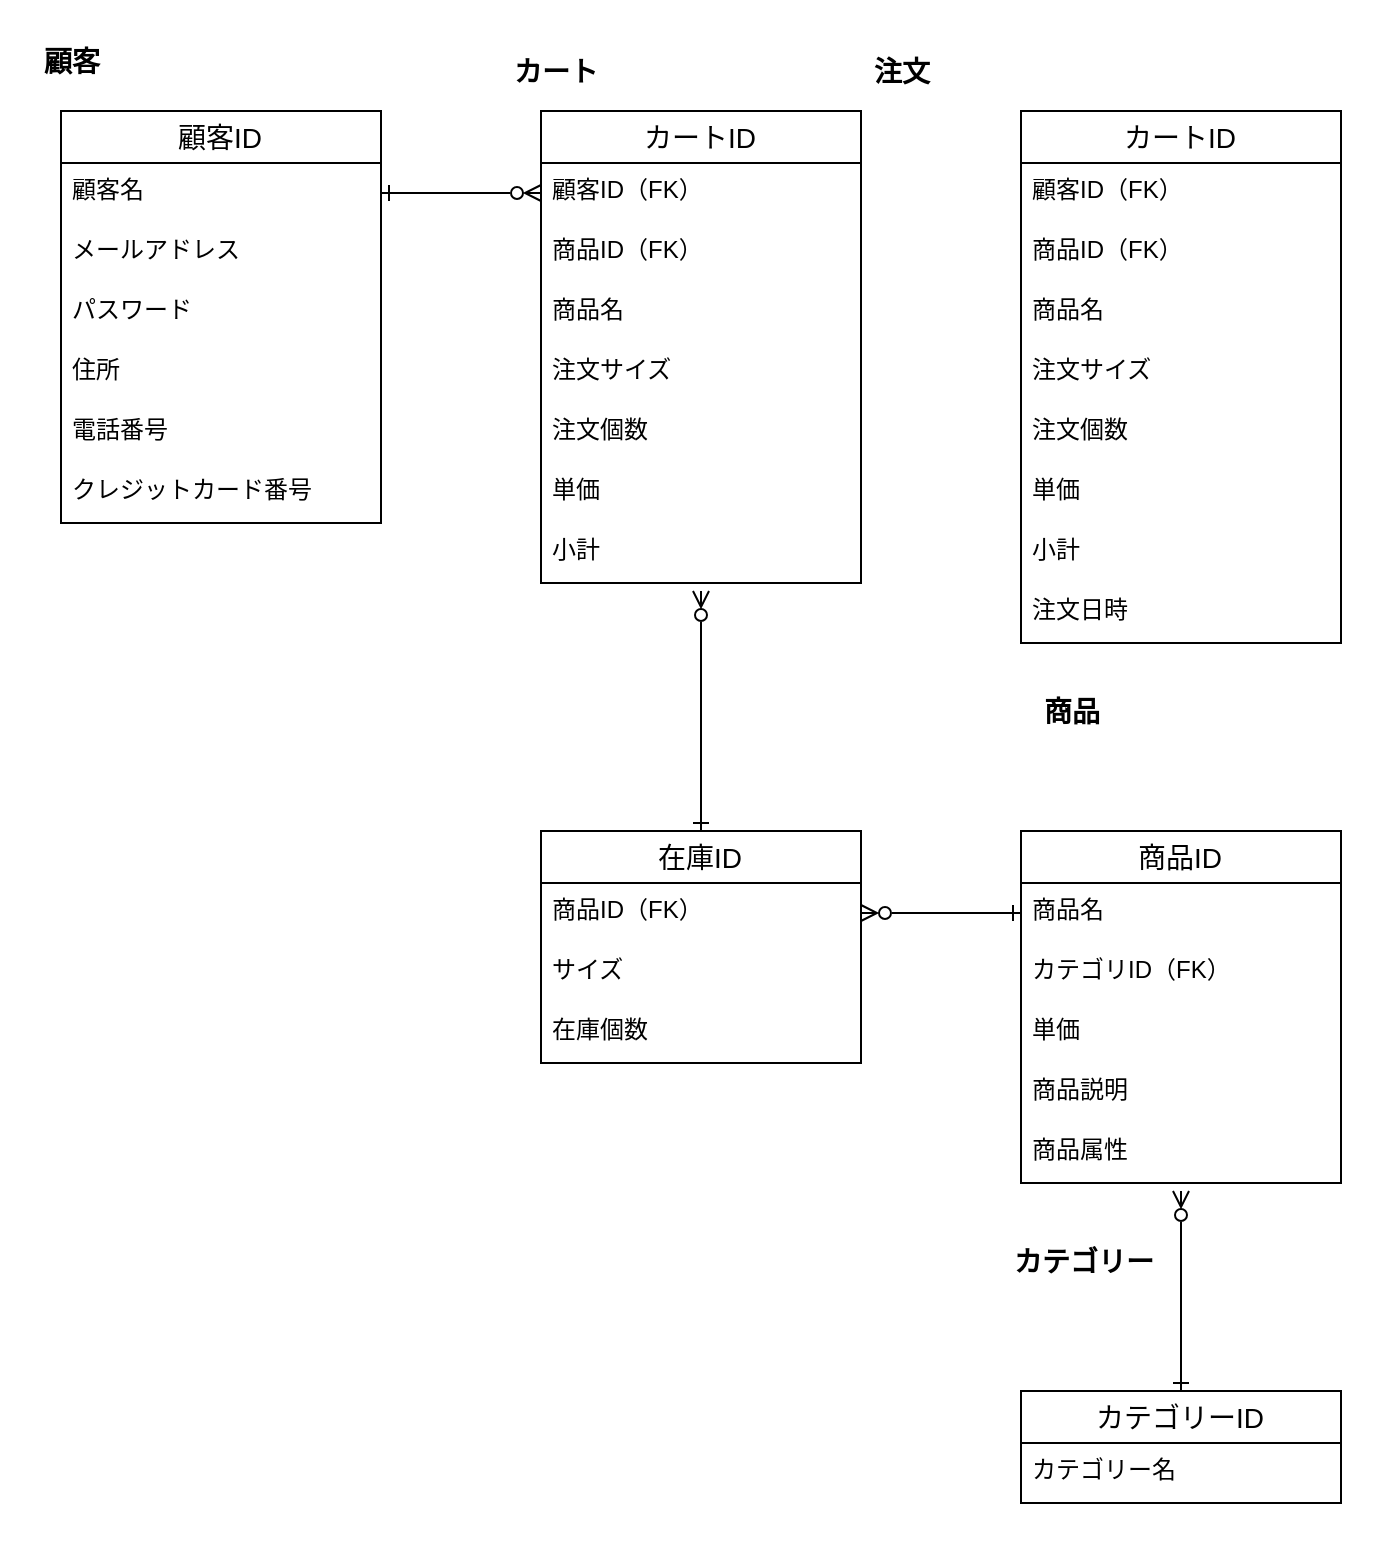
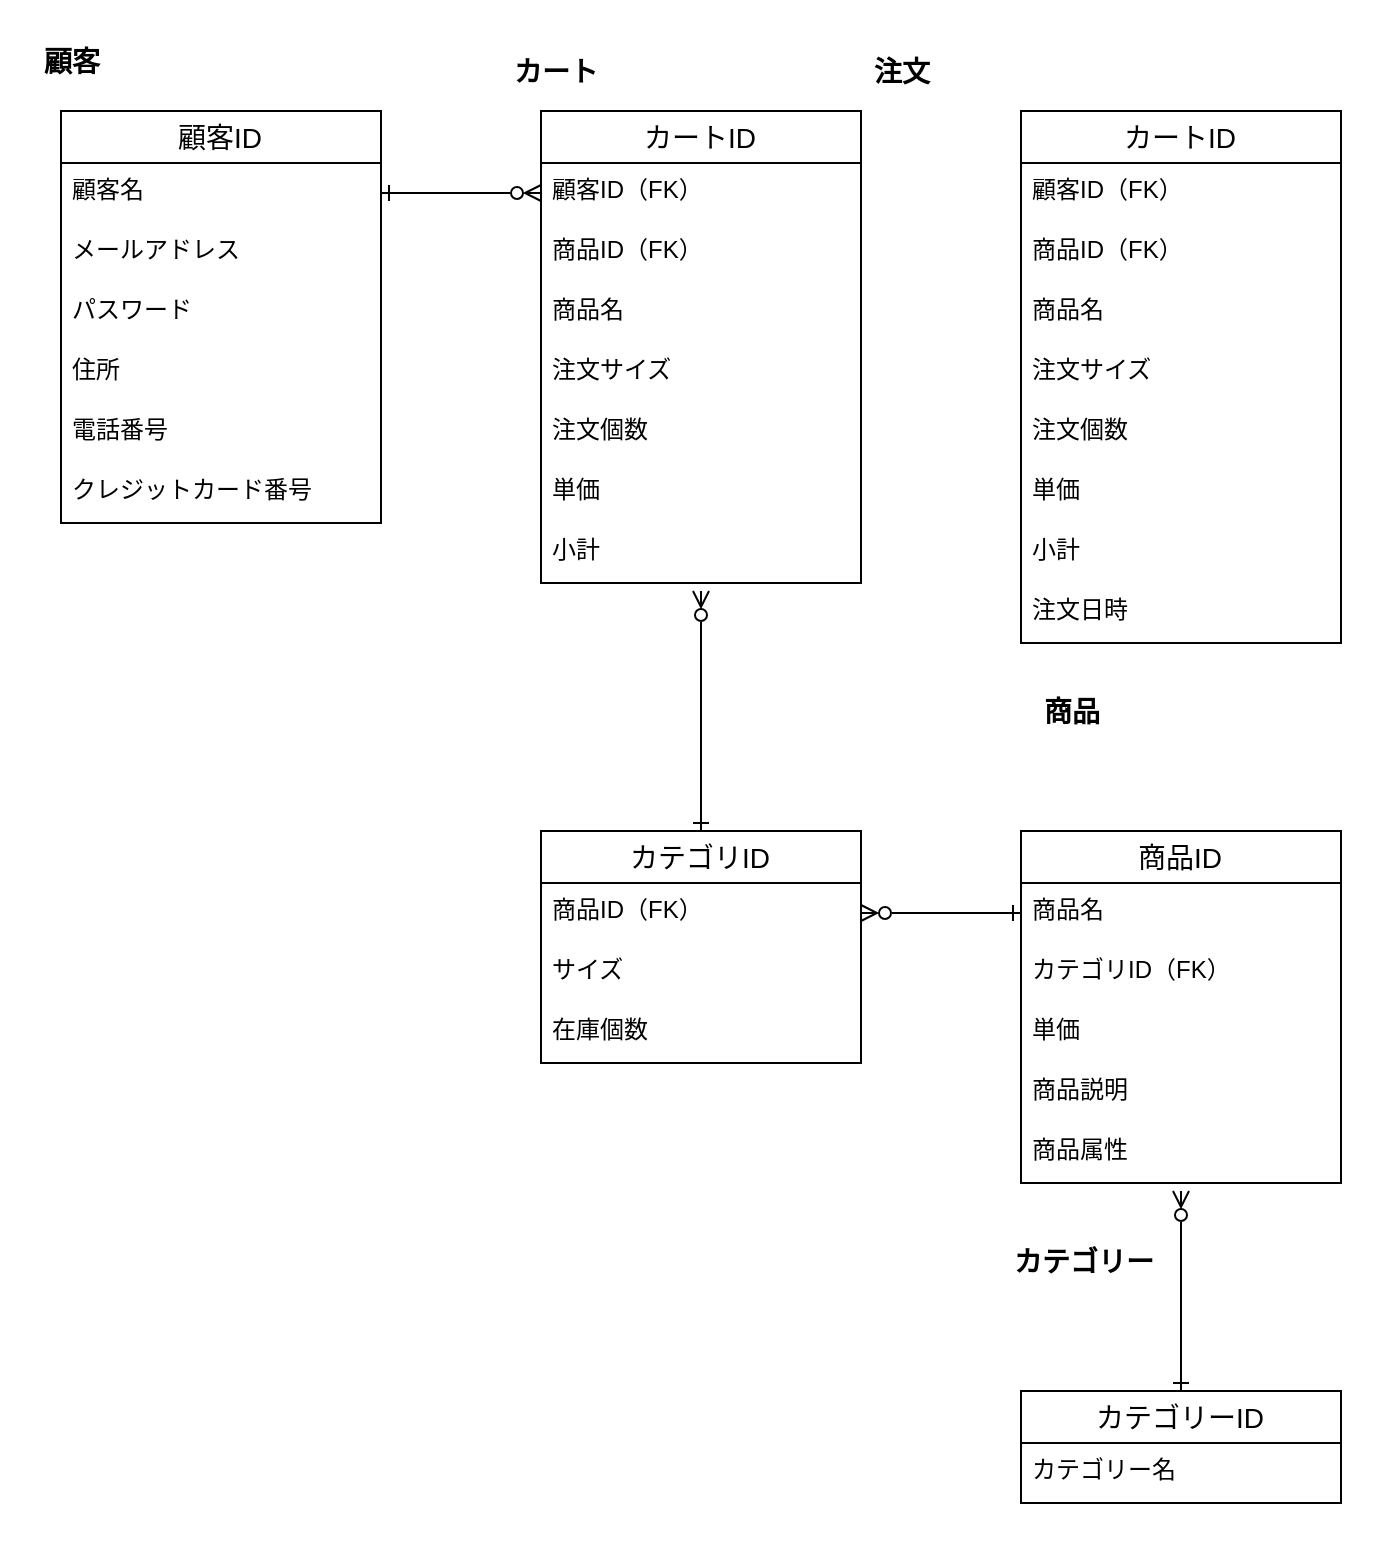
  <mxCell id="0" />
  <mxCell id="1" parent="0" />
  <mxCell id="2" value="顧客ID" style="swimlane;fontStyle=0;childLayout=stackLayout;horizontal=1;startSize=26;horizontalStack=0;resizeParent=1;resizeParentMax=0;resizeLast=0;collapsible=1;marginBottom=0;align=center;fontSize=14;" parent="1" vertex="1"><mxGeometry x="30" y="55" width="160" height="206" as="geometry" /></mxCell>
  <mxCell id="3" value="顧客名" style="text;strokeColor=none;fillColor=none;spacingLeft=4;spacingRight=4;overflow=hidden;rotatable=0;points=[[0,0.5],[1,0.5]];portConstraint=eastwest;fontSize=12;" parent="2" vertex="1"><mxGeometry y="26" width="160" height="30" as="geometry" /></mxCell>
  <mxCell id="4" value="メールアドレス" style="text;strokeColor=none;fillColor=none;spacingLeft=4;spacingRight=4;overflow=hidden;rotatable=0;points=[[0,0.5],[1,0.5]];portConstraint=eastwest;fontSize=12;" parent="2" vertex="1"><mxGeometry y="56" width="160" height="30" as="geometry" /></mxCell>
  <mxCell id="5" value="パスワード" style="text;strokeColor=none;fillColor=none;spacingLeft=4;spacingRight=4;overflow=hidden;rotatable=0;points=[[0,0.5],[1,0.5]];portConstraint=eastwest;fontSize=12;" parent="2" vertex="1"><mxGeometry y="86" width="160" height="30" as="geometry" /></mxCell>
  <mxCell id="6" value="住所" style="text;strokeColor=none;fillColor=none;spacingLeft=4;spacingRight=4;overflow=hidden;rotatable=0;points=[[0,0.5],[1,0.5]];portConstraint=eastwest;fontSize=12;" parent="2" vertex="1"><mxGeometry y="116" width="160" height="30" as="geometry" /></mxCell>
  <mxCell id="7" value="電話番号" style="text;strokeColor=none;fillColor=none;spacingLeft=4;spacingRight=4;overflow=hidden;rotatable=0;points=[[0,0.5],[1,0.5]];portConstraint=eastwest;fontSize=12;" parent="2" vertex="1"><mxGeometry y="146" width="160" height="30" as="geometry" /></mxCell>
  <mxCell id="8" value="クレジットカード番号" style="text;strokeColor=none;fillColor=none;spacingLeft=4;spacingRight=4;overflow=hidden;rotatable=0;points=[[0,0.5],[1,0.5]];portConstraint=eastwest;fontSize=12;" parent="2" vertex="1"><mxGeometry y="176" width="160" height="30" as="geometry" /></mxCell>
  <mxCell id="9" value="&lt;font style=&quot;font-size: 14px&quot;&gt;&lt;b&gt;顧客&lt;/b&gt;&lt;/font&gt;" style="text;html=1;resizable=0;autosize=1;align=left;verticalAlign=middle;points=[];fillColor=none;strokeColor=none;rounded=0;fontSize=15;" parent="1" vertex="1"><mxGeometry x="20" y="20" width="40" height="20" as="geometry" /></mxCell>
  <mxCell id="10" value="カートID" style="swimlane;fontStyle=0;childLayout=stackLayout;horizontal=1;startSize=26;horizontalStack=0;resizeParent=1;resizeParentMax=0;resizeLast=0;collapsible=1;marginBottom=0;align=center;fontSize=14;" parent="1" vertex="1"><mxGeometry x="270" y="55" width="160" height="236" as="geometry" /></mxCell>
  <mxCell id="11" value="顧客ID（FK）" style="text;strokeColor=none;fillColor=none;spacingLeft=4;spacingRight=4;overflow=hidden;rotatable=0;points=[[0,0.5],[1,0.5]];portConstraint=eastwest;fontSize=12;" parent="10" vertex="1"><mxGeometry y="26" width="160" height="30" as="geometry" /></mxCell>
  <mxCell id="12" value="商品ID（FK）" style="text;strokeColor=none;fillColor=none;spacingLeft=4;spacingRight=4;overflow=hidden;rotatable=0;points=[[0,0.5],[1,0.5]];portConstraint=eastwest;fontSize=12;" parent="10" vertex="1"><mxGeometry y="56" width="160" height="30" as="geometry" /></mxCell>
  <mxCell id="13" value="商品名" style="text;strokeColor=none;fillColor=none;spacingLeft=4;spacingRight=4;overflow=hidden;rotatable=0;points=[[0,0.5],[1,0.5]];portConstraint=eastwest;fontSize=12;" parent="10" vertex="1"><mxGeometry y="86" width="160" height="30" as="geometry" /></mxCell>
  <mxCell id="14" value="注文サイズ" style="text;strokeColor=none;fillColor=none;spacingLeft=4;spacingRight=4;overflow=hidden;rotatable=0;points=[[0,0.5],[1,0.5]];portConstraint=eastwest;fontSize=12;" parent="10" vertex="1"><mxGeometry y="116" width="160" height="30" as="geometry" /></mxCell>
  <mxCell id="15" value="注文個数" style="text;strokeColor=none;fillColor=none;spacingLeft=4;spacingRight=4;overflow=hidden;rotatable=0;points=[[0,0.5],[1,0.5]];portConstraint=eastwest;fontSize=12;" parent="10" vertex="1"><mxGeometry y="146" width="160" height="30" as="geometry" /></mxCell>
  <mxCell id="16" value="単価" style="text;strokeColor=none;fillColor=none;spacingLeft=4;spacingRight=4;overflow=hidden;rotatable=0;points=[[0,0.5],[1,0.5]];portConstraint=eastwest;fontSize=12;" parent="10" vertex="1"><mxGeometry y="176" width="160" height="30" as="geometry" /></mxCell>
  <mxCell id="17" value="小計" style="text;strokeColor=none;fillColor=none;spacingLeft=4;spacingRight=4;overflow=hidden;rotatable=0;points=[[0,0.5],[1,0.5]];portConstraint=eastwest;fontSize=12;" parent="10" vertex="1"><mxGeometry y="206" width="160" height="30" as="geometry" /></mxCell>
  <mxCell id="18" value="&lt;font style=&quot;font-size: 14px&quot;&gt;&lt;b&gt;カート&lt;/b&gt;&lt;/font&gt;" style="text;html=1;resizable=0;autosize=1;align=left;verticalAlign=middle;points=[];fillColor=none;strokeColor=none;rounded=0;fontSize=15;" parent="1" vertex="1"><mxGeometry x="255" y="25" width="60" height="20" as="geometry" /></mxCell>
  <mxCell id="19" value="&lt;font style=&quot;font-size: 14px&quot;&gt;&lt;b&gt;注文&lt;/b&gt;&lt;/font&gt;" style="text;html=1;resizable=0;autosize=1;align=left;verticalAlign=middle;points=[];fillColor=none;strokeColor=none;rounded=0;fontSize=15;" parent="1" vertex="1"><mxGeometry x="435" y="25" width="40" height="20" as="geometry" /></mxCell>
  <mxCell id="20" value="商品ID" style="swimlane;fontStyle=0;childLayout=stackLayout;horizontal=1;startSize=26;horizontalStack=0;resizeParent=1;resizeParentMax=0;resizeLast=0;collapsible=1;marginBottom=0;align=center;fontSize=14;" parent="1" vertex="1"><mxGeometry x="510" y="415" width="160" height="176" as="geometry" /></mxCell>
  <mxCell id="21" value="商品名" style="text;strokeColor=none;fillColor=none;spacingLeft=4;spacingRight=4;overflow=hidden;rotatable=0;points=[[0,0.5],[1,0.5]];portConstraint=eastwest;fontSize=12;" parent="20" vertex="1"><mxGeometry y="26" width="160" height="30" as="geometry" /></mxCell>
  <mxCell id="22" value="カテゴリID（FK）" style="text;strokeColor=none;fillColor=none;spacingLeft=4;spacingRight=4;overflow=hidden;rotatable=0;points=[[0,0.5],[1,0.5]];portConstraint=eastwest;fontSize=12;" parent="20" vertex="1"><mxGeometry y="56" width="160" height="30" as="geometry" /></mxCell>
  <mxCell id="23" value="単価" style="text;strokeColor=none;fillColor=none;spacingLeft=4;spacingRight=4;overflow=hidden;rotatable=0;points=[[0,0.5],[1,0.5]];portConstraint=eastwest;fontSize=12;" parent="20" vertex="1"><mxGeometry y="86" width="160" height="30" as="geometry" /></mxCell>
  <mxCell id="24" value="商品説明" style="text;strokeColor=none;fillColor=none;spacingLeft=4;spacingRight=4;overflow=hidden;rotatable=0;points=[[0,0.5],[1,0.5]];portConstraint=eastwest;fontSize=12;" parent="20" vertex="1"><mxGeometry y="116" width="160" height="30" as="geometry" /></mxCell>
  <mxCell id="25" value="商品属性" style="text;strokeColor=none;fillColor=none;spacingLeft=4;spacingRight=4;overflow=hidden;rotatable=0;points=[[0,0.5],[1,0.5]];portConstraint=eastwest;fontSize=12;" vertex="1" parent="20"><mxGeometry y="146" width="160" height="30" as="geometry" /></mxCell>
  <mxCell id="26" value="&lt;span style=&quot;font-size: 14px&quot;&gt;&lt;b&gt;商品&lt;/b&gt;&lt;/span&gt;" style="text;html=1;resizable=0;autosize=1;align=left;verticalAlign=middle;points=[];fillColor=none;strokeColor=none;rounded=0;fontSize=15;" parent="1" vertex="1"><mxGeometry x="520" y="345" width="40" height="20" as="geometry" /></mxCell>
  <mxCell id="27" style="edgeStyle=orthogonalEdgeStyle;rounded=0;orthogonalLoop=1;jettySize=auto;html=1;exitX=0.5;exitY=0;exitDx=0;exitDy=0;startArrow=ERone;startFill=0;endArrow=ERzeroToMany;endFill=0;" parent="1" source="28" edge="1"><mxGeometry relative="1" as="geometry"><mxPoint x="590" y="595" as="targetPoint" /></mxGeometry></mxCell>
  <mxCell id="28" value="カテゴリーID" style="swimlane;fontStyle=0;childLayout=stackLayout;horizontal=1;startSize=26;horizontalStack=0;resizeParent=1;resizeParentMax=0;resizeLast=0;collapsible=1;marginBottom=0;align=center;fontSize=14;" parent="1" vertex="1"><mxGeometry x="510" y="695" width="160" height="56" as="geometry" /></mxCell>
  <mxCell id="29" value="カテゴリー名" style="text;strokeColor=none;fillColor=none;spacingLeft=4;spacingRight=4;overflow=hidden;rotatable=0;points=[[0,0.5],[1,0.5]];portConstraint=eastwest;fontSize=12;" parent="28" vertex="1"><mxGeometry y="26" width="160" height="30" as="geometry" /></mxCell>
  <mxCell id="30" value="&lt;span style=&quot;font-size: 14px&quot;&gt;&lt;b&gt;カテゴリー&lt;/b&gt;&lt;/span&gt;" style="text;html=1;resizable=0;autosize=1;align=left;verticalAlign=middle;points=[];fillColor=none;strokeColor=none;rounded=0;fontSize=15;" parent="1" vertex="1"><mxGeometry x="505" y="620" width="90" height="20" as="geometry" /></mxCell>
  <mxCell id="31" style="edgeStyle=orthogonalEdgeStyle;rounded=0;orthogonalLoop=1;jettySize=auto;html=1;exitX=0.5;exitY=0;exitDx=0;exitDy=0;endArrow=ERzeroToMany;endFill=0;startArrow=ERone;startFill=0;" parent="1" source="32" edge="1"><mxGeometry relative="1" as="geometry"><mxPoint x="350" y="295" as="targetPoint" /></mxGeometry></mxCell>
- <mxCell id="32" value="在庫ID" style="swimlane;fontStyle=0;childLayout=stackLayout;horizontal=1;startSize=26;horizontalStack=0;resizeParent=1;resizeParentMax=0;resizeLast=0;collapsible=1;marginBottom=0;align=center;fontSize=14;labelBackgroundColor=default;" parent="1" vertex="1"><mxGeometry x="270" y="415" width="160" height="116" as="geometry" /></mxCell>
+ <mxCell id="32" value="カテゴリID" style="swimlane;fontStyle=0;childLayout=stackLayout;horizontal=1;startSize=26;horizontalStack=0;resizeParent=1;resizeParentMax=0;resizeLast=0;collapsible=1;marginBottom=0;align=center;fontSize=14;labelBackgroundColor=default;" parent="1" vertex="1"><mxGeometry x="270" y="415" width="160" height="116" as="geometry" /></mxCell>
  <mxCell id="33" value="商品ID（FK）" style="text;strokeColor=none;fillColor=none;spacingLeft=4;spacingRight=4;overflow=hidden;rotatable=0;points=[[0,0.5],[1,0.5]];portConstraint=eastwest;fontSize=12;" parent="32" vertex="1"><mxGeometry y="26" width="160" height="30" as="geometry" /></mxCell>
  <mxCell id="34" value="サイズ" style="text;strokeColor=none;fillColor=none;spacingLeft=4;spacingRight=4;overflow=hidden;rotatable=0;points=[[0,0.5],[1,0.5]];portConstraint=eastwest;fontSize=12;" parent="32" vertex="1"><mxGeometry y="56" width="160" height="30" as="geometry" /></mxCell>
  <mxCell id="35" value="在庫個数" style="text;strokeColor=none;fillColor=none;spacingLeft=4;spacingRight=4;overflow=hidden;rotatable=0;points=[[0,0.5],[1,0.5]];portConstraint=eastwest;fontSize=12;" parent="32" vertex="1"><mxGeometry y="86" width="160" height="30" as="geometry" /></mxCell>
  <mxCell id="36" style="edgeStyle=orthogonalEdgeStyle;rounded=0;orthogonalLoop=1;jettySize=auto;html=1;exitX=1;exitY=0.5;exitDx=0;exitDy=0;entryX=0;entryY=0.5;entryDx=0;entryDy=0;endArrow=ERzeroToMany;endFill=0;startArrow=ERone;startFill=0;" parent="1" source="3" target="11" edge="1"><mxGeometry relative="1" as="geometry" /></mxCell>
  <mxCell id="37" value="カートID" style="swimlane;fontStyle=0;childLayout=stackLayout;horizontal=1;startSize=26;horizontalStack=0;resizeParent=1;resizeParentMax=0;resizeLast=0;collapsible=1;marginBottom=0;align=center;fontSize=14;" parent="1" vertex="1"><mxGeometry x="510" y="55" width="160" height="266" as="geometry" /></mxCell>
  <mxCell id="38" value="顧客ID（FK）" style="text;strokeColor=none;fillColor=none;spacingLeft=4;spacingRight=4;overflow=hidden;rotatable=0;points=[[0,0.5],[1,0.5]];portConstraint=eastwest;fontSize=12;" parent="37" vertex="1"><mxGeometry y="26" width="160" height="30" as="geometry" /></mxCell>
  <mxCell id="39" value="商品ID（FK）" style="text;strokeColor=none;fillColor=none;spacingLeft=4;spacingRight=4;overflow=hidden;rotatable=0;points=[[0,0.5],[1,0.5]];portConstraint=eastwest;fontSize=12;" parent="37" vertex="1"><mxGeometry y="56" width="160" height="30" as="geometry" /></mxCell>
  <mxCell id="40" value="商品名" style="text;strokeColor=none;fillColor=none;spacingLeft=4;spacingRight=4;overflow=hidden;rotatable=0;points=[[0,0.5],[1,0.5]];portConstraint=eastwest;fontSize=12;" parent="37" vertex="1"><mxGeometry y="86" width="160" height="30" as="geometry" /></mxCell>
  <mxCell id="41" value="注文サイズ" style="text;strokeColor=none;fillColor=none;spacingLeft=4;spacingRight=4;overflow=hidden;rotatable=0;points=[[0,0.5],[1,0.5]];portConstraint=eastwest;fontSize=12;" parent="37" vertex="1"><mxGeometry y="116" width="160" height="30" as="geometry" /></mxCell>
  <mxCell id="42" value="注文個数" style="text;strokeColor=none;fillColor=none;spacingLeft=4;spacingRight=4;overflow=hidden;rotatable=0;points=[[0,0.5],[1,0.5]];portConstraint=eastwest;fontSize=12;" parent="37" vertex="1"><mxGeometry y="146" width="160" height="30" as="geometry" /></mxCell>
  <mxCell id="43" value="単価" style="text;strokeColor=none;fillColor=none;spacingLeft=4;spacingRight=4;overflow=hidden;rotatable=0;points=[[0,0.5],[1,0.5]];portConstraint=eastwest;fontSize=12;" parent="37" vertex="1"><mxGeometry y="176" width="160" height="30" as="geometry" /></mxCell>
  <mxCell id="44" value="小計" style="text;strokeColor=none;fillColor=none;spacingLeft=4;spacingRight=4;overflow=hidden;rotatable=0;points=[[0,0.5],[1,0.5]];portConstraint=eastwest;fontSize=12;" parent="37" vertex="1"><mxGeometry y="206" width="160" height="30" as="geometry" /></mxCell>
  <mxCell id="45" value="注文日時" style="text;strokeColor=none;fillColor=none;spacingLeft=4;spacingRight=4;overflow=hidden;rotatable=0;points=[[0,0.5],[1,0.5]];portConstraint=eastwest;fontSize=12;" parent="37" vertex="1"><mxGeometry y="236" width="160" height="30" as="geometry" /></mxCell>
  <mxCell id="46" style="edgeStyle=orthogonalEdgeStyle;rounded=0;orthogonalLoop=1;jettySize=auto;html=1;exitX=0;exitY=0.5;exitDx=0;exitDy=0;entryX=1;entryY=0.5;entryDx=0;entryDy=0;startArrow=ERone;startFill=0;endArrow=ERzeroToMany;endFill=0;" parent="1" source="21" target="33" edge="1"><mxGeometry relative="1" as="geometry" /></mxCell>
